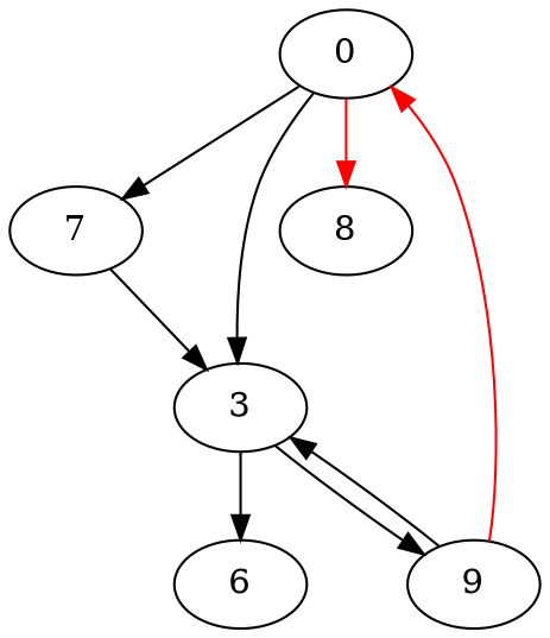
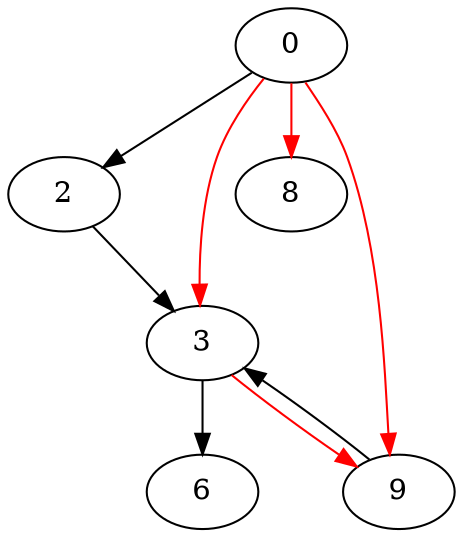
  strict digraph {
    n1 [label=0]
-   2 [label=7]
+   2
    3
    8
    n5 [label=6]
    n6 [label=9]
    n1 -> 2
-   n1 -> 3 [color=black]
+   n1 -> 3 [color=red]
    n1 -> 8 [color=red]
    2 -> 3
    3 -> n5
-   3 -> n6 [color=black]
-   n6 -> n1 [color=red]
+   3 -> n6 [color=red]
+   n1 -> n6 [color=red]
    n6 -> 3
  }
